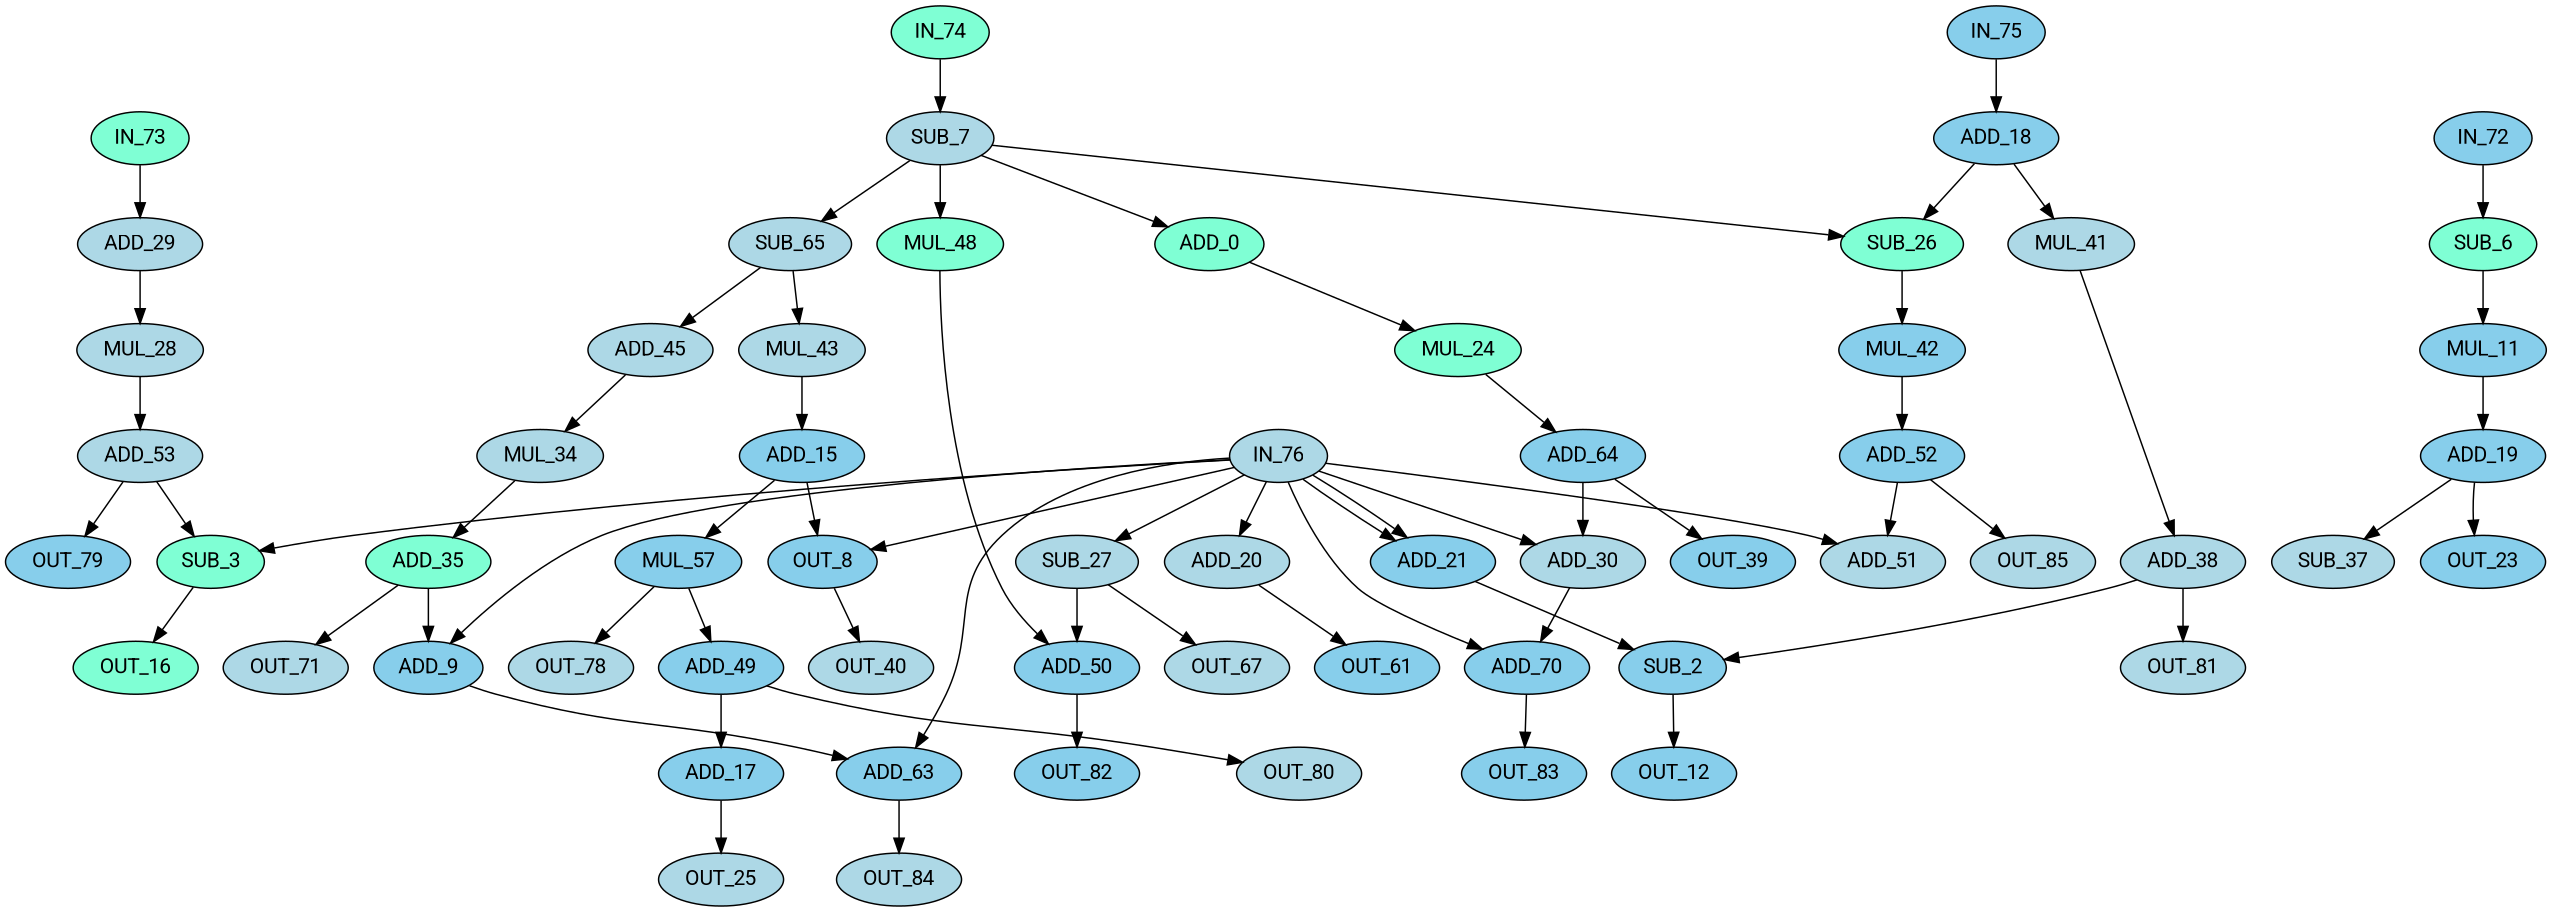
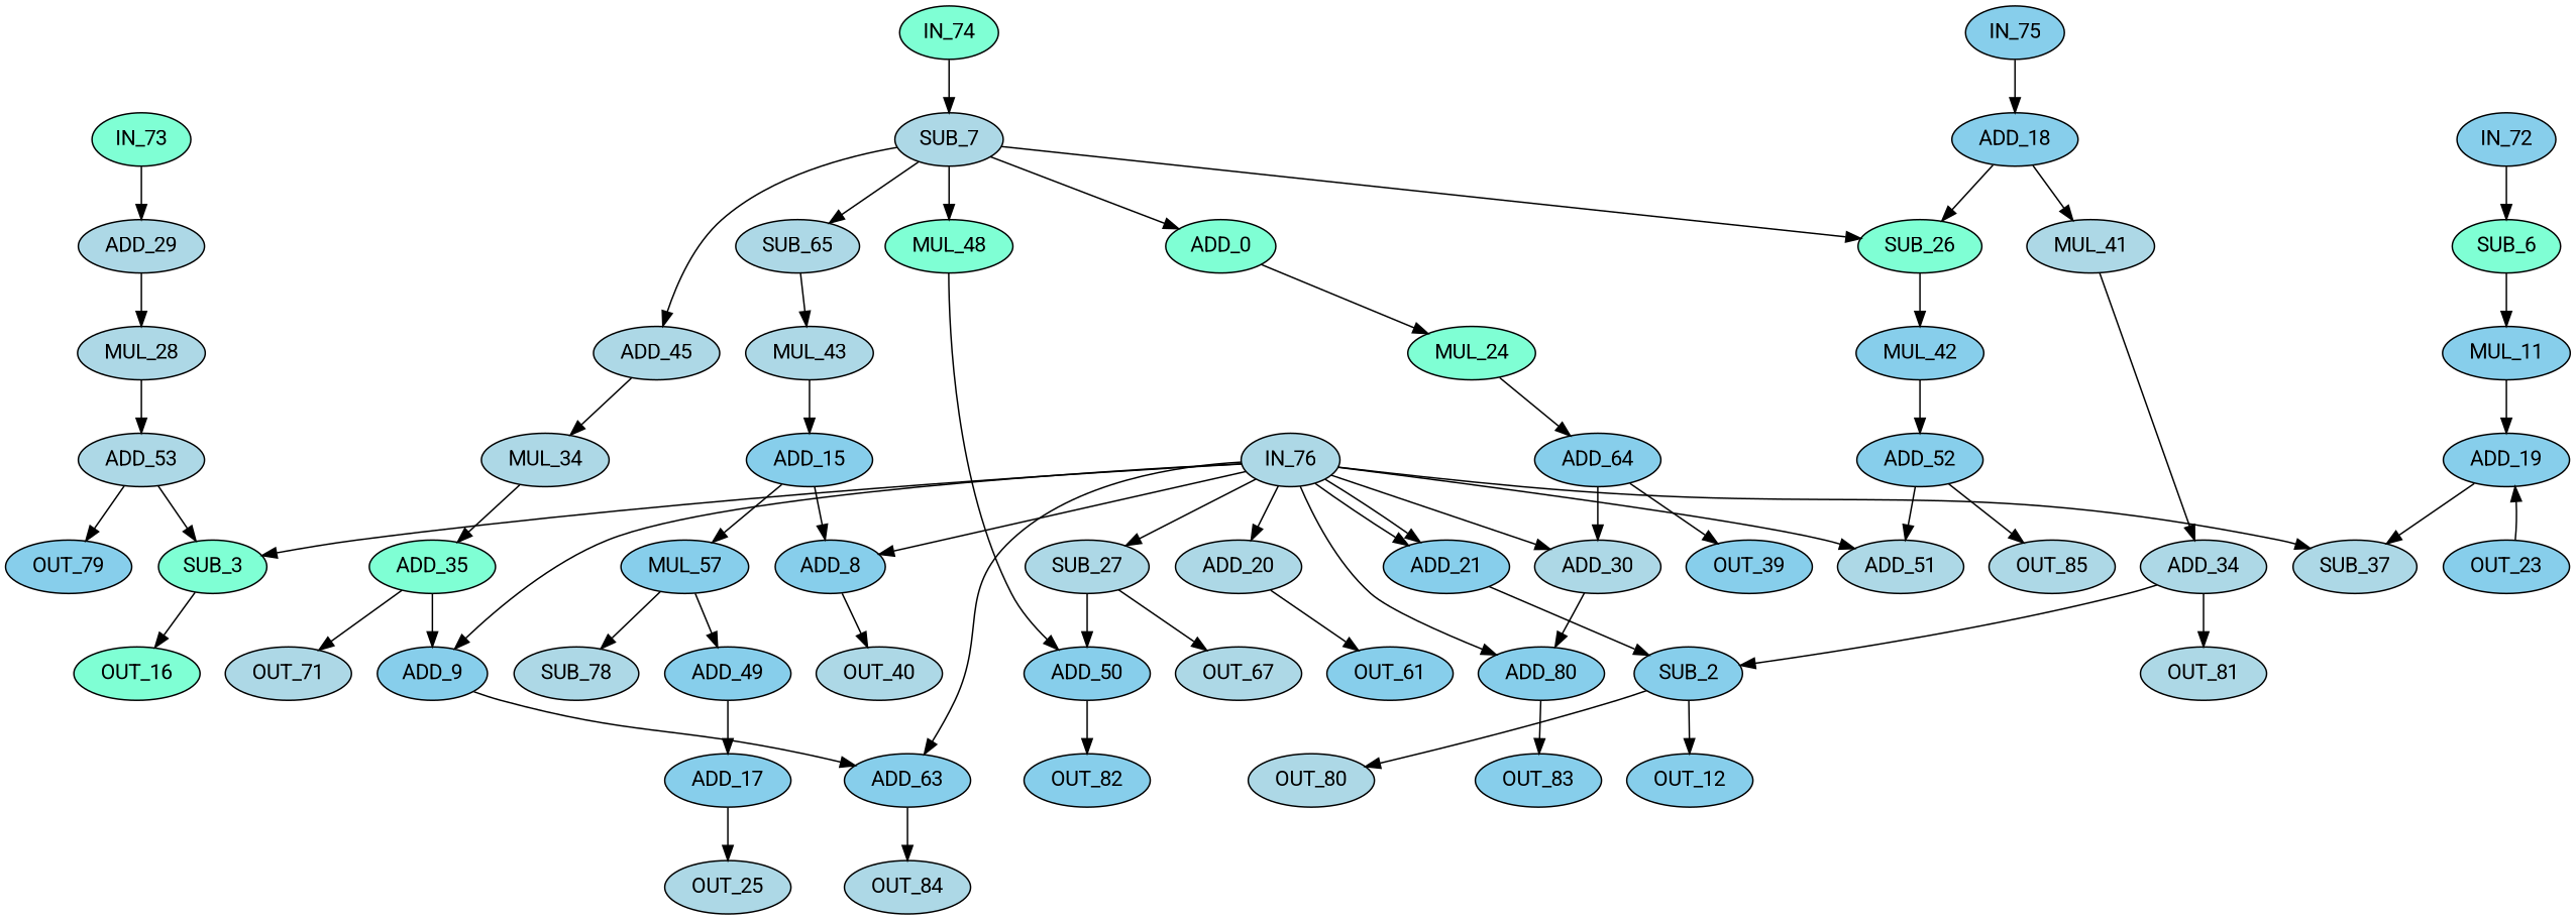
  digraph {
    fontname=Roboto
    node [fillcolor=skyblue fontname=Roboto op=out style=filled]
    edge [fontname=Roboto port=0 w=0]
    n1 [fillcolor=aquamarine label=ADD_0 op=add]
    n2 [fillcolor=aquamarine label=MUL_24 op=muli value=2]
    n3 [label=ADD_64 op=addi value=2]
    n4 [label=SUB_2 op=sub]
    n5 [label=OUT_12]
    n6 [fillcolor=aquamarine label=SUB_3 op=sub]
    n7 [fillcolor=aquamarine label=OUT_16]
    n8 [fillcolor=aquamarine label=SUB_6 op=subi value=2]
    n9 [label=MUL_11 op=muli value=2]
    n10 [label=ADD_19 op=addi value=2]
    n11 [fillcolor=lightblue label=SUB_7 op=subi value=2]
    n12 [fillcolor=aquamarine label=SUB_26 op=sub]
    n13 [fillcolor=lightblue label=ADD_45 op=addi value=2]
    n14 [fillcolor=aquamarine label=MUL_48 op=muli value=2]
    n15 [fillcolor=lightblue label=SUB_65 op=subi value=2]
    n16 [label=MUL_42 op=muli value=2]
    n17 [fillcolor=lightblue label=MUL_34 op=muli value=2]
    n18 [label=ADD_50 op=addi value=2]
    n19 [fillcolor=lightblue label=MUL_43 op=muli value=2]
-   n20 [label=OUT_8 op=add]
+   n20 [label=ADD_8 op=add]
    n21 [fillcolor=lightblue label=OUT_40]
    n22 [label=ADD_9 op=add]
    n23 [label=ADD_63 op=add]
    n24 [fillcolor=lightblue label=OUT_84]
    n25 [label=OUT_23 op=OUT]
    n26 [fillcolor=lightblue label=SUB_37 op=sub]
    n27 [label=ADD_15 op=addi value=2]
    n28 [label=MUL_57 op=muli value=2]
-   n29 [fillcolor=lightblue label=OUT_78]
+   n29 [fillcolor=lightblue label=SUB_78]
    n30 [label=ADD_49 op=addi value=2]
    n31 [label=ADD_17 op=addi value=2]
    n32 [fillcolor=lightblue label=OUT_25 op=OUT]
    n33 [label=ADD_18 op=addi value=2]
    n34 [fillcolor=lightblue label=MUL_41 op=muli value=2]
-   n35 [fillcolor=lightblue label=ADD_38 op=addi value=2]
+   n35 [fillcolor=lightblue label=ADD_34 op=addi value=2]
    n36 [fillcolor=lightblue label=ADD_20 op=add]
    n37 [label=OUT_61]
    n38 [label=ADD_21 op=add]
    n39 [fillcolor=lightblue label=ADD_30 op=add]
    n40 [label=OUT_39]
    n41 [label=ADD_52 op=addi value=2]
    n42 [fillcolor=lightblue label=SUB_27 op=sub]
    n43 [fillcolor=lightblue label=OUT_67]
    n44 [fillcolor=lightblue label=MUL_28 op=muli value=2]
    n45 [fillcolor=lightblue label=ADD_53 op=addi value=2]
    n46 [label=OUT_79]
    n47 [fillcolor=lightblue label=ADD_29 op=addi value=2]
-   n48 [label=ADD_70 op=add]
+   n48 [label=ADD_80 op=add]
    n49 [label=OUT_83]
    n50 [fillcolor=aquamarine label=ADD_35 op=addi value=2]
    n51 [fillcolor=lightblue label=OUT_71]
    n52 [fillcolor=lightblue label=OUT_81]
    n53 [fillcolor=lightblue label=ADD_51 op=add]
    n54 [fillcolor=lightblue label=OUT_85]
    n55 [label=OUT_82]
    n56 [fillcolor=lightblue label=OUT_80]
    n57 [label=IN_72 op=in]
    n58 [fillcolor=aquamarine label=IN_73 op=in]
    n59 [fillcolor=aquamarine label=IN_74 op=in]
    n60 [label=IN_75 op=in]
    n61 [fillcolor=lightblue label=IN_76 op=in]
    n1 -> n2
    n2 -> n3
    n3 -> n39 [port=1]
    n3 -> n40
    n4 -> n5
    n6 -> n7
    n8 -> n9
    n9 -> n10
-   n10 -> n25
+   n25 -> n10
    n10 -> n26
    n11 -> n1
    n11 -> n12 [port=1]
-   n15 -> n13
+   n11 -> n13
    n11 -> n14
    n11 -> n15
    n12 -> n16
    n13 -> n17
    n14 -> n18
    n15 -> n19
    n16 -> n41
    n17 -> n50
    n18 -> n55
    n19 -> n27
    n20 -> n21
    n22 -> n23
    n23 -> n24
    n27 -> n20 [port=1]
    n27 -> n28
    n28 -> n29
    n28 -> n30
    n30 -> n31
-   n30 -> n56
+   n4 -> n56
    n31 -> n32
    n33 -> n12
    n33 -> n34
    n34 -> n35
    n35 -> n4 [port=1]
    n35 -> n52
    n36 -> n37
    n38 -> n4
    n39 -> n48
    n41 -> n53
    n41 -> n54
    n42 -> n18 [port=1]
    n42 -> n43
    n44 -> n45
    n45 -> n6
    n45 -> n46
    n47 -> n44
    n48 -> n49
    n50 -> n22 [port=1]
    n50 -> n51
    n57 -> n8
    n58 -> n47
    n59 -> n11
    n60 -> n33
    n61 -> n6 [port=1]
    n61 -> n20
    n61 -> n22
    n61 -> n23 [port=1]
+   n61 -> n26 [port=1]
    n61 -> n36
    n61 -> n38
    n61 -> n38 [port=1]
    n61 -> n39
    n61 -> n42
    n61 -> n48 [port=1]
    n61 -> n53 [port=1]
  }
